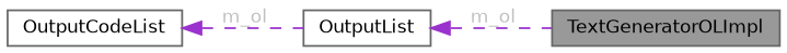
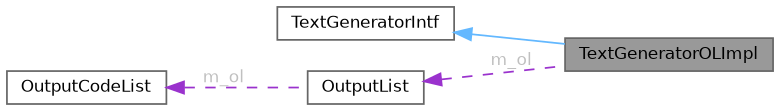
  digraph {
    rankdir=LR
    node [color=gray40 fillcolor=white fontname=Helvetica fontsize=10 shape=box style=filled]
    edge [color=darkorchid3 dir=back fontname=Helvetica fontsize=10 labelfontname=Helvetica labelfontsize=10 style=dashed fontcolor=grey]
    n1 [fillcolor=grey60 fontcolor=black height=0.2 label=TextGeneratorOLImpl width=0.4]
+   n2 [height=0.2 label=TextGeneratorIntf width=0.4]
    n3 [height=0.2 label=OutputList width=0.4]
    n4 [height=0.2 label=OutputCodeList width=0.4]
+   n2 -> n1 [color=steelblue1 style=solid fontcolor=""]
    n3 -> n1 [label=" m_ol"]
    n4 -> n3 [label=" m_ol"]
  }
